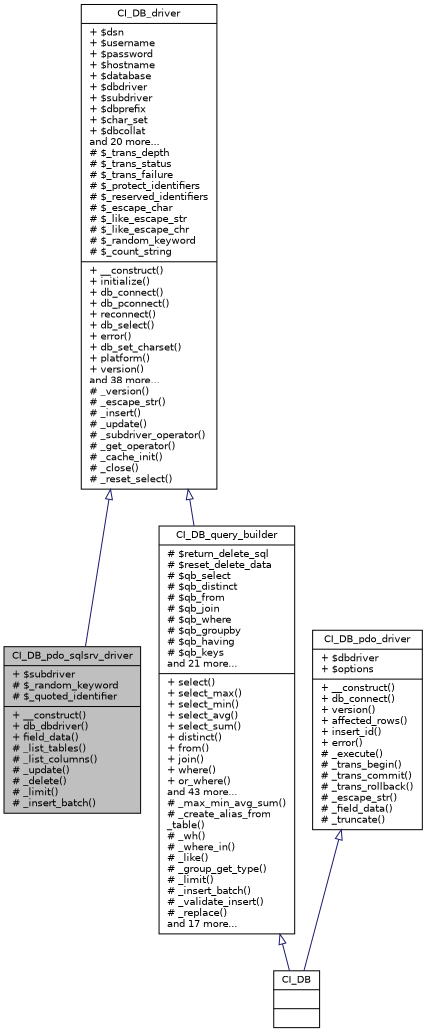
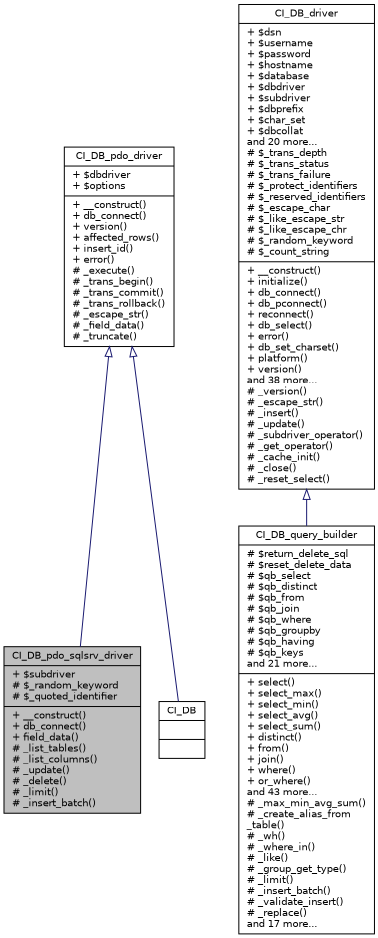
  digraph {
    node [color=black fillcolor=white fontname=Helvetica fontsize=10 shape=record style=filled]
    edge [arrowtail=onormal color=midnightblue dir=back fontname=Helvetica fontsize=10 labelfontname=Helvetica labelfontsize=10 style=solid]
-   n1 [fillcolor=grey75 fontcolor=black height=0.2 label="{CI_DB_pdo_sqlsrv_driver\n|+ $subdriver\l# $_random_keyword\l# $_quoted_identifier\l|+ __construct()\l+ db_dbdriver()\l+ field_data()\l# _list_tables()\l# _list_columns()\l# _update()\l# _delete()\l# _limit()\l# _insert_batch()\l}" width=0.4]
+   n1 [fillcolor=grey75 fontcolor=black height=0.2 label="{CI_DB_pdo_sqlsrv_driver\n|+ $subdriver\l# $_random_keyword\l# $_quoted_identifier\l|+ __construct()\l+ db_connect()\l+ field_data()\l# _list_tables()\l# _list_columns()\l# _update()\l# _delete()\l# _limit()\l# _insert_batch()\l}" width=0.4]
    n2 [height=0.2 label="{CI_DB_pdo_driver\n|+ $dbdriver\l+ $options\l|+ __construct()\l+ db_connect()\l+ version()\l+ affected_rows()\l+ insert_id()\l+ error()\l# _execute()\l# _trans_begin()\l# _trans_commit()\l# _trans_rollback()\l# _escape_str()\l# _field_data()\l# _truncate()\l}" width=0.4]
    n3 [height=0.2 label="{CI_DB\n||}" width=0.4]
    n4 [height=0.2 label="{CI_DB_query_builder\n|# $return_delete_sql\l# $reset_delete_data\l# $qb_select\l# $qb_distinct\l# $qb_from\l# $qb_join\l# $qb_where\l# $qb_groupby\l# $qb_having\l# $qb_keys\land 21 more...\l|+ select()\l+ select_max()\l+ select_min()\l+ select_avg()\l+ select_sum()\l+ distinct()\l+ from()\l+ join()\l+ where()\l+ or_where()\land 43 more...\l# _max_min_avg_sum()\l# _create_alias_from\l_table()\l# _wh()\l# _where_in()\l# _like()\l# _group_get_type()\l# _limit()\l# _insert_batch()\l# _validate_insert()\l# _replace()\land 17 more...\l}" width=0.4]
    n5 [height=0.2 label="{CI_DB_driver\n|+ $dsn\l+ $username\l+ $password\l+ $hostname\l+ $database\l+ $dbdriver\l+ $subdriver\l+ $dbprefix\l+ $char_set\l+ $dbcollat\land 20 more...\l# $_trans_depth\l# $_trans_status\l# $_trans_failure\l# $_protect_identifiers\l# $_reserved_identifiers\l# $_escape_char\l# $_like_escape_str\l# $_like_escape_chr\l# $_random_keyword\l# $_count_string\l|+ __construct()\l+ initialize()\l+ db_connect()\l+ db_pconnect()\l+ reconnect()\l+ db_select()\l+ error()\l+ db_set_charset()\l+ platform()\l+ version()\land 38 more...\l# _version()\l# _escape_str()\l# _insert()\l# _update()\l# _subdriver_operator()\l# _get_operator()\l# _cache_init()\l# _close()\l# _reset_select()\l}" width=0.4]
-   n5 -> n1
+   n2 -> n1
    n2 -> n3
-   n4 -> n3
    n5 -> n4
  }
